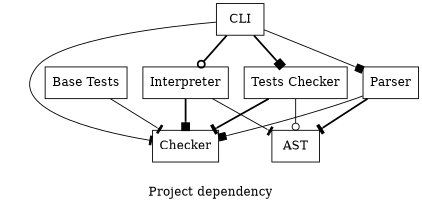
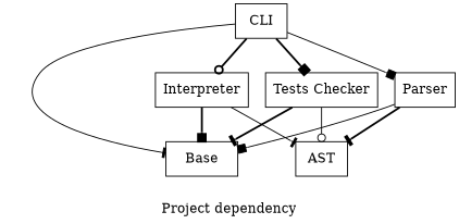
  digraph {
    label="Project dependency"
    node [shape=box]
    edge [arrowhead=tee style=solid]
-   n1 [label=Checker]
-   n2 [label="Base Tests"]
+   n1 [label=Base]
    n3 [label=AST]
    n4 [label=Interpreter]
    n5 [label="Tests Checker"]
    n6 [label=Parser]
    n7 [label=CLI]
-   n2 -> n1
    n4 -> n1 [arrowhead=box style=bold]
    n4 -> n3
    n5 -> n1 [style=bold]
    n5 -> n3 [arrowhead=odot]
    n6 -> n1 [arrowhead=box]
    n6 -> n3 [style=bold]
    n7 -> n1
    n7 -> n4 [arrowhead=odot style=bold]
    n7 -> n5 [arrowhead=box style=bold]
    n7 -> n6 [arrowhead=box]
  }
